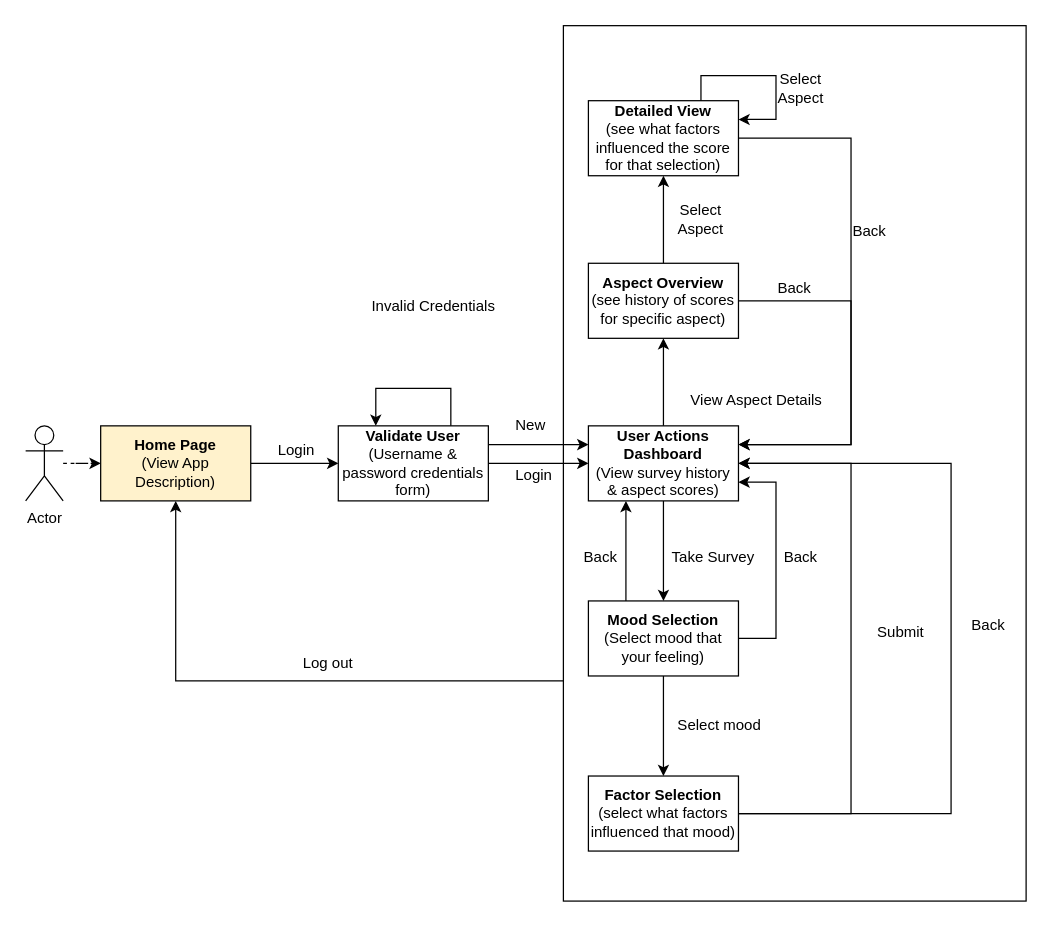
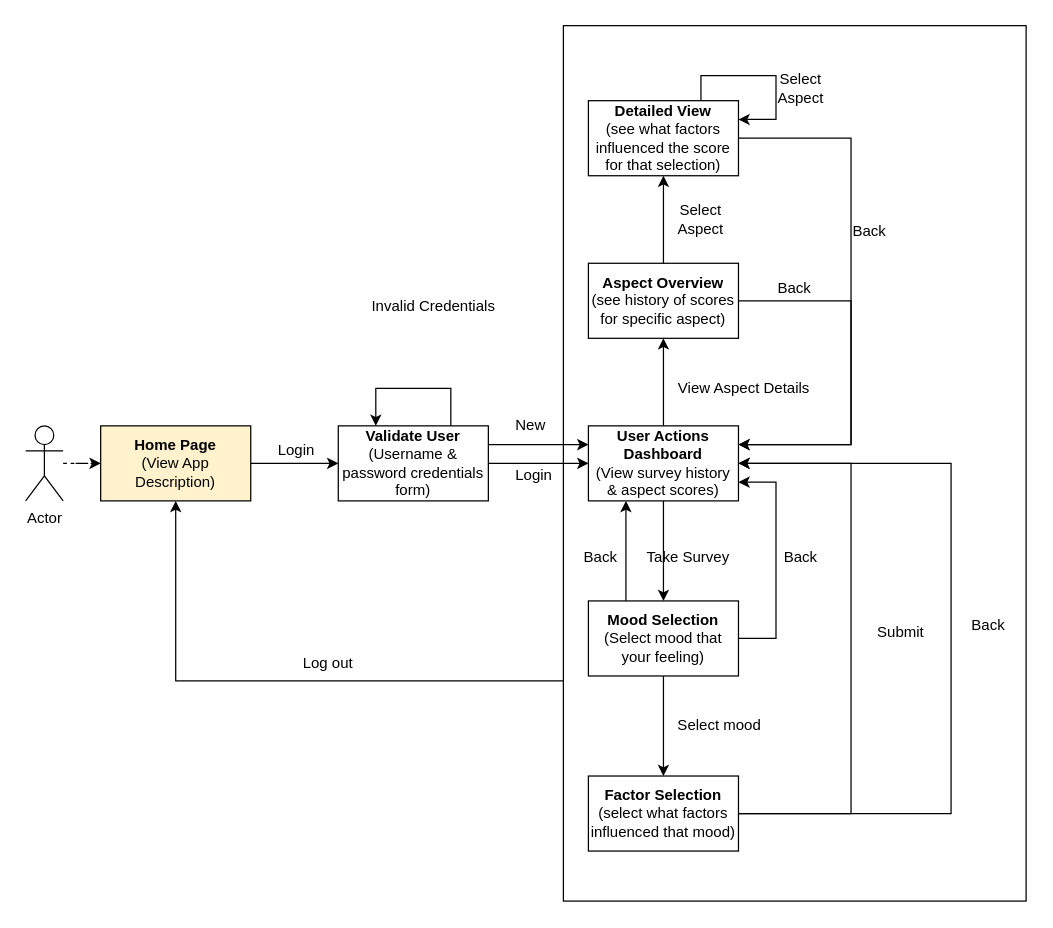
  <mxCell id="0" />
  <mxCell id="1" parent="0" />
  <mxCell id="2" style="edgeStyle=orthogonalEdgeStyle;rounded=0;orthogonalLoop=1;jettySize=auto;html=1;entryX=0.5;entryY=1;entryDx=0;entryDy=0;exitX=0.003;exitY=0.68;exitDx=0;exitDy=0;exitPerimeter=0;" edge="1" parent="1" source="3" target="20"><mxGeometry relative="1" as="geometry"><Array as="points"><mxPoint x="451" y="544" /><mxPoint x="140" y="544" /></Array></mxGeometry></mxCell>
  <mxCell id="3" value="" style="rounded=0;whiteSpace=wrap;html=1;" vertex="1" parent="1"><mxGeometry x="450" y="20" width="370" height="700" as="geometry" /></mxCell>
  <mxCell id="4" style="edgeStyle=orthogonalEdgeStyle;rounded=0;orthogonalLoop=1;jettySize=auto;html=1;entryX=0;entryY=0.5;entryDx=0;entryDy=0;dashed=1;" edge="1" parent="1" source="5" target="20"><mxGeometry relative="1" as="geometry"><mxPoint x="50" y="370" as="targetPoint" /></mxGeometry></mxCell>
  <mxCell id="5" value="Actor" style="shape=umlActor;verticalLabelPosition=bottom;labelBackgroundColor=#ffffff;verticalAlign=top;html=1;outlineConnect=0;" vertex="1" parent="1"><mxGeometry x="20" y="340" width="30" height="60" as="geometry" /></mxCell>
  <mxCell id="6" value="" style="edgeStyle=orthogonalEdgeStyle;rounded=0;orthogonalLoop=1;jettySize=auto;html=1;" edge="1" parent="1" source="8" target="11"><mxGeometry relative="1" as="geometry" /></mxCell>
  <mxCell id="7" style="edgeStyle=orthogonalEdgeStyle;rounded=0;orthogonalLoop=1;jettySize=auto;html=1;entryX=0;entryY=0.25;entryDx=0;entryDy=0;exitX=1;exitY=0.25;exitDx=0;exitDy=0;" edge="1" parent="1" source="8" target="11"><mxGeometry relative="1" as="geometry" /></mxCell>
  <mxCell id="8" value="&lt;b&gt;Validate User&lt;/b&gt;&lt;br&gt;(Username &amp;amp; password credentials form)" style="rounded=0;whiteSpace=wrap;html=1;" vertex="1" parent="1"><mxGeometry x="270" y="340" width="120" height="60" as="geometry" /></mxCell>
  <mxCell id="9" style="edgeStyle=orthogonalEdgeStyle;rounded=0;orthogonalLoop=1;jettySize=auto;html=1;" edge="1" parent="1" source="11"><mxGeometry relative="1" as="geometry"><mxPoint x="530" y="480" as="targetPoint" /></mxGeometry></mxCell>
  <mxCell id="10" style="edgeStyle=orthogonalEdgeStyle;rounded=0;orthogonalLoop=1;jettySize=auto;html=1;" edge="1" parent="1" source="11"><mxGeometry relative="1" as="geometry"><mxPoint x="530" y="270" as="targetPoint" /></mxGeometry></mxCell>
  <mxCell id="11" value="&lt;b&gt;User Actions Dashboard&lt;/b&gt;&lt;br&gt;(View survey history &amp;amp; aspect scores)" style="rounded=0;whiteSpace=wrap;html=1;" vertex="1" parent="1"><mxGeometry x="470" y="340" width="120" height="60" as="geometry" /></mxCell>
  <mxCell id="12" value="Login" style="text;html=1;resizable=0;points=[];autosize=1;align=left;verticalAlign=top;spacingTop=-4;" vertex="1" parent="1"><mxGeometry x="220" y="350" width="40" height="20" as="geometry" /></mxCell>
  <mxCell id="13" style="edgeStyle=orthogonalEdgeStyle;rounded=0;orthogonalLoop=1;jettySize=auto;html=1;exitX=0.75;exitY=0;exitDx=0;exitDy=0;entryX=0.25;entryY=0;entryDx=0;entryDy=0;" edge="1" parent="1" source="8" target="8"><mxGeometry relative="1" as="geometry"><Array as="points"><mxPoint x="360" y="310" /><mxPoint x="300" y="310" /></Array></mxGeometry></mxCell>
  <mxCell id="14" value="Invalid Credentials" style="text;html=1;resizable=0;points=[];autosize=1;align=left;verticalAlign=top;spacingTop=-4;" vertex="1" parent="1"><mxGeometry x="295" y="235" width="110" height="20" as="geometry" /></mxCell>
  <mxCell id="15" value="New" style="text;html=1;resizable=0;points=[];autosize=1;align=left;verticalAlign=top;spacingTop=-4;" vertex="1" parent="1"><mxGeometry x="410" y="330" width="40" height="20" as="geometry" /></mxCell>
  <mxCell id="16" value="Login" style="text;html=1;resizable=0;points=[];autosize=1;align=left;verticalAlign=top;spacingTop=-4;" vertex="1" parent="1"><mxGeometry x="410" y="370" width="40" height="20" as="geometry" /></mxCell>
- <mxCell id="17" value="Take Survey" style="text;html=1;resizable=0;points=[];autosize=1;align=left;verticalAlign=top;spacingTop=-4;" vertex="1" parent="1"><mxGeometry x="535" y="435" width="80" height="20" as="geometry" /></mxCell>
- <mxCell id="18" value="View Aspect Details" style="text;html=1;resizable=0;points=[];autosize=1;align=left;verticalAlign=top;spacingTop=-4;" vertex="1" parent="1"><mxGeometry x="550" y="310" width="120" height="20" as="geometry" /></mxCell>
+ <mxCell id="17" value="Take Survey" style="text;html=1;resizable=0;points=[];autosize=1;align=left;verticalAlign=top;spacingTop=-4;" vertex="1" parent="1"><mxGeometry x="515" y="435" width="80" height="20" as="geometry" /></mxCell>
+ <mxCell id="18" value="View Aspect Details" style="text;html=1;resizable=0;points=[];autosize=1;align=left;verticalAlign=top;spacingTop=-4;" vertex="1" parent="1"><mxGeometry x="540" y="300" width="120" height="20" as="geometry" /></mxCell>
  <mxCell id="19" style="edgeStyle=orthogonalEdgeStyle;rounded=0;orthogonalLoop=1;jettySize=auto;html=1;entryX=0;entryY=0.5;entryDx=0;entryDy=0;" edge="1" parent="1" source="20" target="8"><mxGeometry relative="1" as="geometry" /></mxCell>
  <mxCell id="20" value="&lt;b&gt;Home Page&lt;/b&gt;&lt;br&gt;(View App Description)" style="rounded=0;whiteSpace=wrap;html=1;fillColor=#fff2cc;" vertex="1" parent="1"><mxGeometry x="80" y="340" width="120" height="60" as="geometry" /></mxCell>
  <mxCell id="21" value="Log out" style="text;html=1;resizable=0;points=[];autosize=1;align=left;verticalAlign=top;spacingTop=-4;" vertex="1" parent="1"><mxGeometry x="240" y="520" width="60" height="20" as="geometry" /></mxCell>
  <mxCell id="22" value="" style="edgeStyle=orthogonalEdgeStyle;rounded=0;orthogonalLoop=1;jettySize=auto;html=1;" edge="1" parent="1" source="25" target="28"><mxGeometry relative="1" as="geometry" /></mxCell>
  <mxCell id="23" style="edgeStyle=orthogonalEdgeStyle;rounded=0;orthogonalLoop=1;jettySize=auto;html=1;exitX=0.25;exitY=0;exitDx=0;exitDy=0;entryX=0.25;entryY=1;entryDx=0;entryDy=0;" edge="1" parent="1" source="25" target="11"><mxGeometry relative="1" as="geometry" /></mxCell>
  <mxCell id="24" style="edgeStyle=orthogonalEdgeStyle;rounded=0;orthogonalLoop=1;jettySize=auto;html=1;entryX=1;entryY=0.75;entryDx=0;entryDy=0;exitX=1;exitY=0.5;exitDx=0;exitDy=0;" edge="1" parent="1" source="25" target="11"><mxGeometry relative="1" as="geometry"><Array as="points"><mxPoint x="620" y="510" /><mxPoint x="620" y="385" /></Array></mxGeometry></mxCell>
  <mxCell id="25" value="&lt;b&gt;Mood Selection&lt;/b&gt;&lt;br&gt;(Select mood that your feeling)" style="rounded=0;whiteSpace=wrap;html=1;" vertex="1" parent="1"><mxGeometry x="470" y="480" width="120" height="60" as="geometry" /></mxCell>
  <mxCell id="26" style="edgeStyle=orthogonalEdgeStyle;rounded=0;orthogonalLoop=1;jettySize=auto;html=1;entryX=1;entryY=0.5;entryDx=0;entryDy=0;" edge="1" parent="1" source="28" target="11"><mxGeometry relative="1" as="geometry"><mxPoint x="590" y="360" as="targetPoint" /><Array as="points"><mxPoint x="680" y="650" /><mxPoint x="680" y="370" /></Array></mxGeometry></mxCell>
  <mxCell id="27" style="edgeStyle=orthogonalEdgeStyle;rounded=0;orthogonalLoop=1;jettySize=auto;html=1;exitX=1;exitY=0.5;exitDx=0;exitDy=0;entryX=1;entryY=0.5;entryDx=0;entryDy=0;" edge="1" parent="1" source="28" target="11"><mxGeometry relative="1" as="geometry"><mxPoint x="589" y="360" as="targetPoint" /><Array as="points"><mxPoint x="760" y="650" /><mxPoint x="760" y="370" /></Array></mxGeometry></mxCell>
  <mxCell id="28" value="&lt;b&gt;Factor Selection&lt;/b&gt;&lt;br&gt;(select what factors influenced that mood)" style="rounded=0;whiteSpace=wrap;html=1;" vertex="1" parent="1"><mxGeometry x="470" y="620" width="120" height="60" as="geometry" /></mxCell>
  <mxCell id="29" value="Select mood" style="text;html=1;strokeColor=none;fillColor=none;align=center;verticalAlign=middle;whiteSpace=wrap;rounded=0;" vertex="1" parent="1"><mxGeometry x="530" y="570" width="90" height="20" as="geometry" /></mxCell>
  <mxCell id="30" value="Submit" style="text;html=1;strokeColor=none;fillColor=none;align=center;verticalAlign=middle;whiteSpace=wrap;rounded=0;" vertex="1" parent="1"><mxGeometry x="700" y="495" width="40" height="20" as="geometry" /></mxCell>
  <mxCell id="31" value="Back" style="text;html=1;strokeColor=none;fillColor=none;align=center;verticalAlign=middle;whiteSpace=wrap;rounded=0;" vertex="1" parent="1"><mxGeometry x="460" y="435" width="40" height="20" as="geometry" /></mxCell>
  <mxCell id="32" value="Back" style="text;html=1;strokeColor=none;fillColor=none;align=center;verticalAlign=middle;whiteSpace=wrap;rounded=0;" vertex="1" parent="1"><mxGeometry x="620" y="435" width="40" height="20" as="geometry" /></mxCell>
  <mxCell id="33" value="Back" style="text;html=1;strokeColor=none;fillColor=none;align=center;verticalAlign=middle;whiteSpace=wrap;rounded=0;" vertex="1" parent="1"><mxGeometry x="770" y="490" width="40" height="20" as="geometry" /></mxCell>
  <mxCell id="34" style="edgeStyle=orthogonalEdgeStyle;rounded=0;orthogonalLoop=1;jettySize=auto;html=1;" edge="1" parent="1" source="35" target="37"><mxGeometry relative="1" as="geometry" /></mxCell>
  <mxCell id="35" value="&lt;b&gt;Aspect Overview&lt;/b&gt;&lt;br&gt;(see history of scores for specific aspect)" style="rounded=0;whiteSpace=wrap;html=1;" vertex="1" parent="1"><mxGeometry x="470" y="210" width="120" height="60" as="geometry" /></mxCell>
  <mxCell id="36" style="edgeStyle=orthogonalEdgeStyle;rounded=0;orthogonalLoop=1;jettySize=auto;html=1;entryX=1;entryY=0.25;entryDx=0;entryDy=0;exitX=1;exitY=0.5;exitDx=0;exitDy=0;" edge="1" parent="1" source="37" target="11"><mxGeometry relative="1" as="geometry"><Array as="points"><mxPoint x="680" y="110" /><mxPoint x="680" y="355" /></Array></mxGeometry></mxCell>
  <mxCell id="37" value="&lt;b&gt;Detailed View&lt;/b&gt;&lt;br&gt;(see what factors influenced the score for that selection)" style="rounded=0;whiteSpace=wrap;html=1;" vertex="1" parent="1"><mxGeometry x="470" y="80" width="120" height="60" as="geometry" /></mxCell>
  <mxCell id="38" value="Select Aspect" style="text;html=1;strokeColor=none;fillColor=none;align=center;verticalAlign=middle;whiteSpace=wrap;rounded=0;" vertex="1" parent="1"><mxGeometry x="540" y="165" width="40" height="20" as="geometry" /></mxCell>
  <mxCell id="39" style="edgeStyle=orthogonalEdgeStyle;rounded=0;orthogonalLoop=1;jettySize=auto;html=1;entryX=1;entryY=0.25;entryDx=0;entryDy=0;exitX=0.75;exitY=0;exitDx=0;exitDy=0;" edge="1" parent="1" source="37" target="37"><mxGeometry relative="1" as="geometry"><Array as="points"><mxPoint x="560" y="60" /><mxPoint x="620" y="60" /><mxPoint x="620" y="95" /></Array></mxGeometry></mxCell>
  <mxCell id="40" value="Select Aspect" style="text;html=1;strokeColor=none;fillColor=none;align=center;verticalAlign=middle;whiteSpace=wrap;rounded=0;" vertex="1" parent="1"><mxGeometry x="620" y="60" width="40" height="20" as="geometry" /></mxCell>
  <mxCell id="41" value="Back" style="text;html=1;strokeColor=none;fillColor=none;align=center;verticalAlign=middle;whiteSpace=wrap;rounded=0;" vertex="1" parent="1"><mxGeometry x="675" y="175" width="40" height="20" as="geometry" /></mxCell>
  <mxCell id="42" style="edgeStyle=orthogonalEdgeStyle;rounded=0;orthogonalLoop=1;jettySize=auto;html=1;entryX=1;entryY=0.25;entryDx=0;entryDy=0;exitX=1;exitY=0.5;exitDx=0;exitDy=0;" edge="1" parent="1" source="35" target="11"><mxGeometry relative="1" as="geometry"><mxPoint x="600" y="120" as="sourcePoint" /><mxPoint x="600" y="365" as="targetPoint" /><Array as="points"><mxPoint x="680" y="240" /><mxPoint x="680" y="355" /></Array></mxGeometry></mxCell>
  <mxCell id="43" value="Back" style="text;html=1;strokeColor=none;fillColor=none;align=center;verticalAlign=middle;whiteSpace=wrap;rounded=0;" vertex="1" parent="1"><mxGeometry x="615" y="220" width="40" height="20" as="geometry" /></mxCell>
